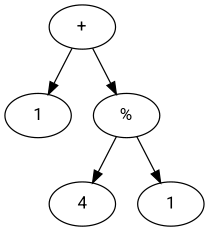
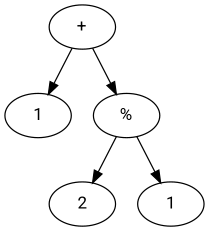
  digraph {
    fontname=Roboto
    node [fontname=Roboto]
    edge [fontname=Roboto]
    n1 [label="+"]
    n2 [label=1]
    n3 [label="%"]
-   n4 [label=4]
+   n4 [label=2]
    n5 [label=1]
    n1 -> n2
    n1 -> n3
    n3 -> n4
    n3 -> n5
  }
